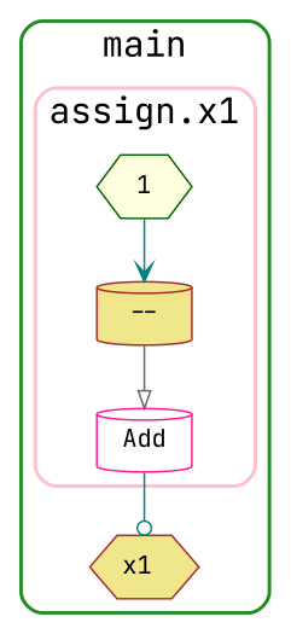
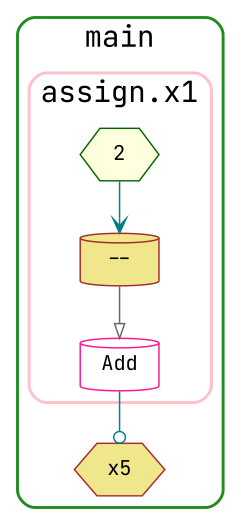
  strict digraph {
    fontname="JetBrains Mono"
    fontsize=20
    rankdir=TB
    node [color=brown fillcolor=khaki fontname="JetBrains Mono" padding=10 shape=hexagon style=filled]
    edge [color=teal fontname="JetBrains Mono"]
-   n1 [color=darkgreen fillcolor=lightyellow label=1]
+   n1 [color=darkgreen fillcolor=lightyellow label=2]
    n2 [fontcolor=black label="--" padding=15 shape=cylinder]
    n3 [color=deeppink fillcolor=white label=Add shape=cylinder]
-   n4 [fontcolor=black label="x1 " padding=15]
+   n4 [fontcolor=black label=x5 padding=15]
    subgraph cluster_1 {
      color=forestgreen
      label=main
      style="bold, rounded"
      n4
      subgraph cluster_2 {
        color=pink
        label="assign.x1"
        style="bold, rounded"
        n1
        n2
        n3
      }
    }
    n1 -> n2 [arrowhead=vee]
    n2 -> n3 [arrowhead=onormal color=gray40]
    n3 -> n4 [arrowhead=odot]
  }
